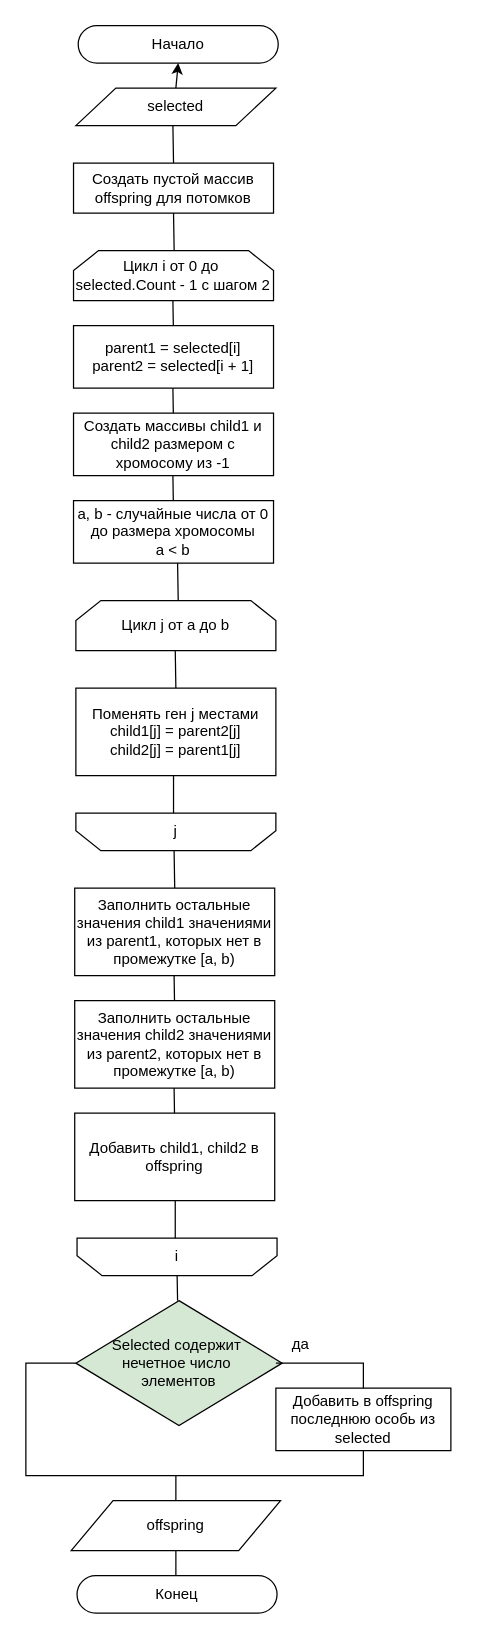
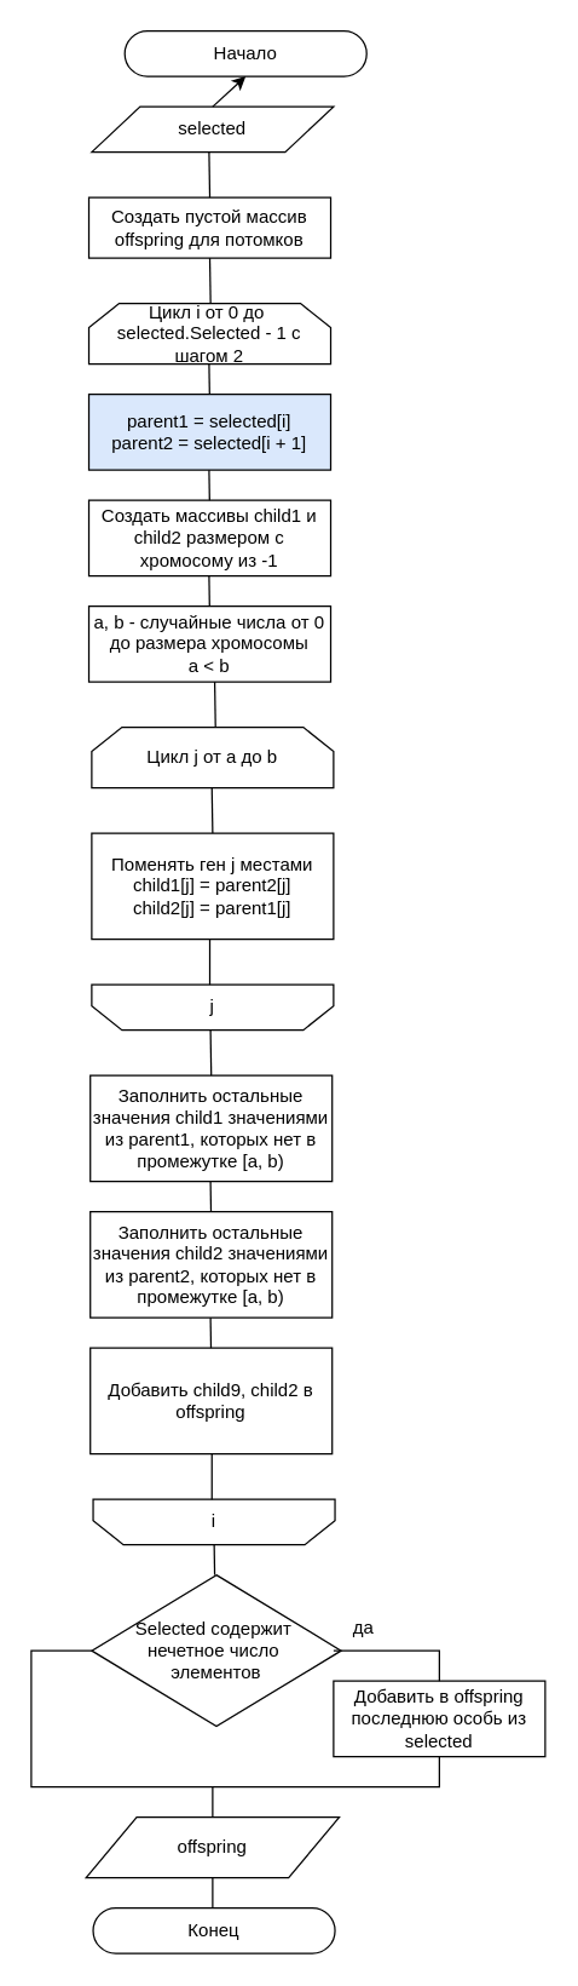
  <mxCell id="0" />
  <mxCell id="1" parent="0" />
- <mxCell id="2" value="Начало" style="html=1;dashed=0;whiteSpace=wrap;shape=mxgraph.dfd.start" vertex="1" parent="1"><mxGeometry x="61.87" y="20" width="160" height="30" as="geometry" /></mxCell>
+ <mxCell id="2" value="Начало" style="html=1;dashed=0;whiteSpace=wrap;shape=mxgraph.dfd.start" vertex="1" parent="1"><mxGeometry x="81.87" y="20" width="160" height="30" as="geometry" /></mxCell>
  <mxCell id="3" value="selected" style="shape=parallelogram;perimeter=parallelogramPerimeter;whiteSpace=wrap;html=1;dashed=0;" vertex="1" parent="1"><mxGeometry x="60" y="70" width="160" height="30" as="geometry" /></mxCell>
  <mxCell id="4" value="" style="endArrow=classic;html=1;rounded=0;entryX=0.5;entryY=0.5;entryDx=0;entryDy=15;entryPerimeter=0;exitX=0.5;exitY=0;exitDx=0;exitDy=0;" edge="1" parent="1" source="3" target="2"><mxGeometry width="50" height="50" relative="1" as="geometry"><mxPoint x="160" y="160" as="sourcePoint" /><mxPoint x="210" y="110" as="targetPoint" /></mxGeometry></mxCell>
  <mxCell id="5" value="" style="endArrow=none;html=1;rounded=0;entryX=0.5;entryY=0.5;entryDx=0;entryDy=15;entryPerimeter=0;exitX=0.5;exitY=0;exitDx=0;exitDy=0;" edge="1" parent="1"><mxGeometry width="50" height="50" relative="1" as="geometry"><mxPoint x="138.12" y="130" as="sourcePoint" /><mxPoint x="137.62" y="100" as="targetPoint" /></mxGeometry></mxCell>
  <mxCell id="6" value="Создать пустой массив offspring для потомков" style="rounded=0;whiteSpace=wrap;html=1;" vertex="1" parent="1"><mxGeometry x="58.12" y="130" width="160" height="40" as="geometry" /></mxCell>
- <mxCell id="7" value="Цикл i от 0 до&amp;nbsp;&lt;div&gt;selected.Count - 1 с шагом 2&lt;/div&gt;" style="shape=loopLimit;whiteSpace=wrap;html=1;" vertex="1" parent="1"><mxGeometry x="58.12" y="200" width="160" height="40" as="geometry" /></mxCell>
+ <mxCell id="7" value="Цикл i от 0 до&amp;nbsp;&lt;div&gt;selected.Selected - 1 с шагом 2&lt;/div&gt;" style="shape=loopLimit;whiteSpace=wrap;html=1;" vertex="1" parent="1"><mxGeometry x="58.12" y="200" width="160" height="40" as="geometry" /></mxCell>
  <mxCell id="8" value="" style="endArrow=none;html=1;rounded=0;entryX=0.5;entryY=0.5;entryDx=0;entryDy=15;entryPerimeter=0;exitX=0.5;exitY=0;exitDx=0;exitDy=0;" edge="1" parent="1"><mxGeometry width="50" height="50" relative="1" as="geometry"><mxPoint x="138.62" y="200" as="sourcePoint" /><mxPoint x="138.12" y="170" as="targetPoint" /></mxGeometry></mxCell>
  <mxCell id="9" value="" style="endArrow=none;html=1;rounded=0;entryX=0.5;entryY=0.5;entryDx=0;entryDy=15;entryPerimeter=0;exitX=0.5;exitY=0;exitDx=0;exitDy=0;" edge="1" parent="1"><mxGeometry width="50" height="50" relative="1" as="geometry"><mxPoint x="138.12" y="340" as="sourcePoint" /><mxPoint x="137.62" y="310" as="targetPoint" /></mxGeometry></mxCell>
  <mxCell id="10" value="Создать массивы child1 и child2 размером с хромосому из -1" style="rounded=0;whiteSpace=wrap;html=1;" vertex="1" parent="1"><mxGeometry x="58.12" y="330" width="160" height="50" as="geometry" /></mxCell>
  <mxCell id="11" value="" style="endArrow=none;html=1;rounded=0;entryX=0.5;entryY=0.5;entryDx=0;entryDy=15;entryPerimeter=0;exitX=0.5;exitY=0;exitDx=0;exitDy=0;" edge="1" parent="1"><mxGeometry width="50" height="50" relative="1" as="geometry"><mxPoint x="138.12" y="410" as="sourcePoint" /><mxPoint x="137.62" y="380" as="targetPoint" /></mxGeometry></mxCell>
  <mxCell id="12" value="a, b - случайные числа от 0 до размера хромосомы&lt;div&gt;a &amp;lt; b&lt;/div&gt;" style="rounded=0;whiteSpace=wrap;html=1;" vertex="1" parent="1"><mxGeometry x="58.12" y="400" width="160" height="50" as="geometry" /></mxCell>
  <mxCell id="13" value="" style="endArrow=none;html=1;rounded=0;entryX=0.5;entryY=0.5;entryDx=0;entryDy=15;entryPerimeter=0;exitX=0.5;exitY=0;exitDx=0;exitDy=0;" edge="1" parent="1"><mxGeometry width="50" height="50" relative="1" as="geometry"><mxPoint x="141.87" y="480" as="sourcePoint" /><mxPoint x="141.37" y="450" as="targetPoint" /></mxGeometry></mxCell>
  <mxCell id="14" value="Цикл j от a до b" style="shape=loopLimit;whiteSpace=wrap;html=1;" vertex="1" parent="1"><mxGeometry x="60" y="480" width="160" height="40" as="geometry" /></mxCell>
  <mxCell id="15" value="" style="endArrow=none;html=1;rounded=0;entryX=0.5;entryY=0.5;entryDx=0;entryDy=15;entryPerimeter=0;exitX=0.5;exitY=0;exitDx=0;exitDy=0;" edge="1" parent="1"><mxGeometry width="50" height="50" relative="1" as="geometry"><mxPoint x="140" y="550" as="sourcePoint" /><mxPoint x="139.5" y="520" as="targetPoint" /></mxGeometry></mxCell>
  <mxCell id="16" value="&lt;div&gt;Поменять ген j местами&lt;/div&gt;child1[j] = parent2[j]&lt;div&gt;child2[j] = parent1[j]&lt;br&gt;&lt;/div&gt;" style="rounded=0;whiteSpace=wrap;html=1;" vertex="1" parent="1"><mxGeometry x="60" y="550" width="160" height="70" as="geometry" /></mxCell>
  <mxCell id="17" value="" style="endArrow=none;html=1;rounded=0;entryX=0.5;entryY=0.5;entryDx=0;entryDy=15;entryPerimeter=0;exitX=0.5;exitY=0;exitDx=0;exitDy=0;" edge="1" parent="1"><mxGeometry width="50" height="50" relative="1" as="geometry"><mxPoint x="138.12" y="270" as="sourcePoint" /><mxPoint x="137.62" y="240" as="targetPoint" /></mxGeometry></mxCell>
- <mxCell id="18" value="parent1 = selected[i]&lt;div&gt;parent2 = selected[i + 1]&lt;/div&gt;" style="rounded=0;whiteSpace=wrap;html=1;" vertex="1" parent="1"><mxGeometry x="58.12" y="260" width="160" height="50" as="geometry" /></mxCell>
+ <mxCell id="18" value="parent1 = selected[i]&lt;div&gt;parent2 = selected[i + 1]&lt;/div&gt;" style="rounded=0;whiteSpace=wrap;html=1;fillColor=#dae8fc;" vertex="1" parent="1"><mxGeometry x="58.12" y="260" width="160" height="50" as="geometry" /></mxCell>
  <mxCell id="19" value="j" style="shape=loopLimit;whiteSpace=wrap;html=1;direction=west;" vertex="1" parent="1"><mxGeometry x="60" y="650" width="160" height="30" as="geometry" /></mxCell>
  <mxCell id="20" value="" style="endArrow=none;html=1;rounded=0;entryX=0.5;entryY=1;entryDx=0;entryDy=0;exitX=0.5;exitY=0;exitDx=0;exitDy=0;" edge="1" parent="1"><mxGeometry width="50" height="50" relative="1" as="geometry"><mxPoint x="138.12" y="650" as="sourcePoint" /><mxPoint x="138.12" y="620" as="targetPoint" /></mxGeometry></mxCell>
  <mxCell id="21" value="" style="endArrow=none;html=1;rounded=0;entryX=0.5;entryY=0.5;entryDx=0;entryDy=15;entryPerimeter=0;exitX=0.5;exitY=0;exitDx=0;exitDy=0;" edge="1" parent="1"><mxGeometry width="50" height="50" relative="1" as="geometry"><mxPoint x="139.07" y="710" as="sourcePoint" /><mxPoint x="138.57" y="680" as="targetPoint" /></mxGeometry></mxCell>
  <mxCell id="22" value="&lt;div&gt;Заполнить остальные значения child1 значениями из parent1, которых нет в промежутке [a, b)&lt;/div&gt;" style="rounded=0;whiteSpace=wrap;html=1;" vertex="1" parent="1"><mxGeometry x="59.07" y="710" width="160" height="70" as="geometry" /></mxCell>
  <mxCell id="23" value="" style="endArrow=none;html=1;rounded=0;entryX=0.5;entryY=0.5;entryDx=0;entryDy=15;entryPerimeter=0;exitX=0.5;exitY=0;exitDx=0;exitDy=0;" edge="1" parent="1"><mxGeometry width="50" height="50" relative="1" as="geometry"><mxPoint x="139.07" y="810" as="sourcePoint" /><mxPoint x="138.57" y="780" as="targetPoint" /></mxGeometry></mxCell>
  <mxCell id="24" value="&lt;div&gt;Заполнить остальные значения child2 значениями из parent2, которых нет в промежутке [a, b)&lt;/div&gt;" style="rounded=0;whiteSpace=wrap;html=1;" vertex="1" parent="1"><mxGeometry x="59.07" y="800" width="160" height="70" as="geometry" /></mxCell>
  <mxCell id="25" value="" style="endArrow=none;html=1;rounded=0;entryX=0.5;entryY=0.5;entryDx=0;entryDy=15;entryPerimeter=0;exitX=0.5;exitY=0;exitDx=0;exitDy=0;" edge="1" parent="1"><mxGeometry width="50" height="50" relative="1" as="geometry"><mxPoint x="139.07" y="900" as="sourcePoint" /><mxPoint x="138.57" y="870" as="targetPoint" /></mxGeometry></mxCell>
- <mxCell id="26" value="Добавить child1, child2 в offspring" style="rounded=0;whiteSpace=wrap;html=1;" vertex="1" parent="1"><mxGeometry x="59.07" y="890" width="160" height="70" as="geometry" /></mxCell>
+ <mxCell id="26" value="Добавить child9, child2 в offspring" style="rounded=0;whiteSpace=wrap;html=1;" vertex="1" parent="1"><mxGeometry x="59.07" y="890" width="160" height="70" as="geometry" /></mxCell>
  <mxCell id="27" value="offspring" style="shape=parallelogram;perimeter=parallelogramPerimeter;whiteSpace=wrap;html=1;dashed=0;" vertex="1" parent="1"><mxGeometry x="56.25" y="1200" width="167.5" height="40" as="geometry" /></mxCell>
  <mxCell id="28" value="Конец" style="html=1;dashed=0;whiteSpace=wrap;shape=mxgraph.dfd.start" vertex="1" parent="1"><mxGeometry x="60.94" y="1260" width="160" height="30" as="geometry" /></mxCell>
  <mxCell id="29" value="i" style="shape=loopLimit;whiteSpace=wrap;html=1;direction=west;" vertex="1" parent="1"><mxGeometry x="60.94" y="990" width="160" height="30" as="geometry" /></mxCell>
  <mxCell id="30" value="" style="endArrow=none;html=1;rounded=0;entryX=0.5;entryY=1;entryDx=0;entryDy=0;exitX=0.5;exitY=0;exitDx=0;exitDy=0;" edge="1" parent="1"><mxGeometry width="50" height="50" relative="1" as="geometry"><mxPoint x="139.5" y="990" as="sourcePoint" /><mxPoint x="139.5" y="960" as="targetPoint" /></mxGeometry></mxCell>
- <mxCell id="31" value="Selected содержит&amp;nbsp;&lt;div&gt;нечетное число&amp;nbsp;&lt;/div&gt;&lt;div&gt;элементов&lt;/div&gt;" style="rhombus;whiteSpace=wrap;html=1;fillColor=#d5e8d4;" vertex="1" parent="1"><mxGeometry x="60" y="1040" width="165" height="100" as="geometry" /></mxCell>
+ <mxCell id="31" value="Selected содержит&amp;nbsp;&lt;div&gt;нечетное число&amp;nbsp;&lt;/div&gt;&lt;div&gt;элементов&lt;/div&gt;" style="rhombus;whiteSpace=wrap;html=1;" vertex="1" parent="1"><mxGeometry x="60" y="1040" width="165" height="100" as="geometry" /></mxCell>
  <mxCell id="32" value="" style="endArrow=none;html=1;rounded=0;exitX=0.5;exitY=0;exitDx=0;exitDy=0;" edge="1" parent="1"><mxGeometry width="50" height="50" relative="1" as="geometry"><mxPoint x="141.37" y="1040" as="sourcePoint" /><mxPoint x="141" y="1020" as="targetPoint" /></mxGeometry></mxCell>
  <mxCell id="33" value="Добавить в offspring последнюю особь из selected" style="rounded=0;whiteSpace=wrap;html=1;" vertex="1" parent="1"><mxGeometry x="220" y="1110" width="140" height="50" as="geometry" /></mxCell>
  <mxCell id="34" value="" style="endArrow=none;html=1;rounded=0;entryX=1;entryY=0.5;entryDx=0;entryDy=0;exitX=0.5;exitY=0;exitDx=0;exitDy=0;" edge="1" parent="1" source="33"><mxGeometry width="50" height="50" relative="1" as="geometry"><mxPoint x="110" y="1260" as="sourcePoint" /><mxPoint x="220" y="1090" as="targetPoint" /><Array as="points"><mxPoint x="290" y="1090" /><mxPoint x="220" y="1090" /></Array></mxGeometry></mxCell>
  <mxCell id="35" value="" style="endArrow=none;html=1;rounded=0;entryX=0;entryY=0.5;entryDx=0;entryDy=0;" edge="1" parent="1"><mxGeometry width="50" height="50" relative="1" as="geometry"><mxPoint x="140" y="1180" as="sourcePoint" /><mxPoint x="60" y="1090" as="targetPoint" /><Array as="points"><mxPoint x="20" y="1180" /><mxPoint x="20" y="1090" /></Array></mxGeometry></mxCell>
  <mxCell id="36" value="да" style="text;html=1;align=center;verticalAlign=middle;whiteSpace=wrap;rounded=0;" vertex="1" parent="1"><mxGeometry x="210" y="1060" width="60" height="30" as="geometry" /></mxCell>
  <mxCell id="37" value="" style="endArrow=none;html=1;rounded=0;entryX=0.5;entryY=1;entryDx=0;entryDy=0;" edge="1" parent="1" target="33"><mxGeometry width="50" height="50" relative="1" as="geometry"><mxPoint x="140" y="1200" as="sourcePoint" /><mxPoint x="300" y="1167" as="targetPoint" /><Array as="points"><mxPoint x="140" y="1180" /><mxPoint x="290" y="1180" /></Array></mxGeometry></mxCell>
  <mxCell id="38" value="" style="endArrow=none;html=1;rounded=0;entryX=0.5;entryY=1;entryDx=0;entryDy=0;" edge="1" parent="1"><mxGeometry width="50" height="50" relative="1" as="geometry"><mxPoint x="140" y="1260" as="sourcePoint" /><mxPoint x="140" y="1240" as="targetPoint" /></mxGeometry></mxCell>
